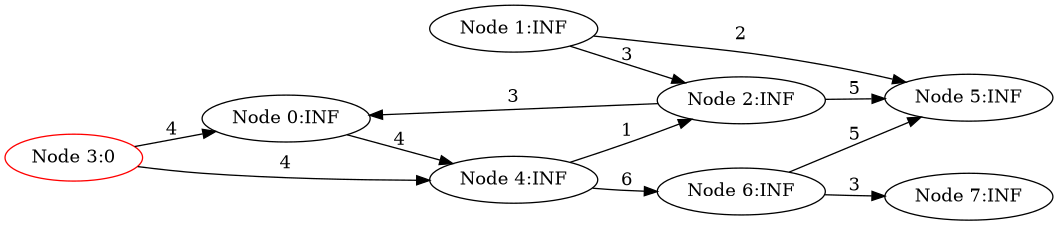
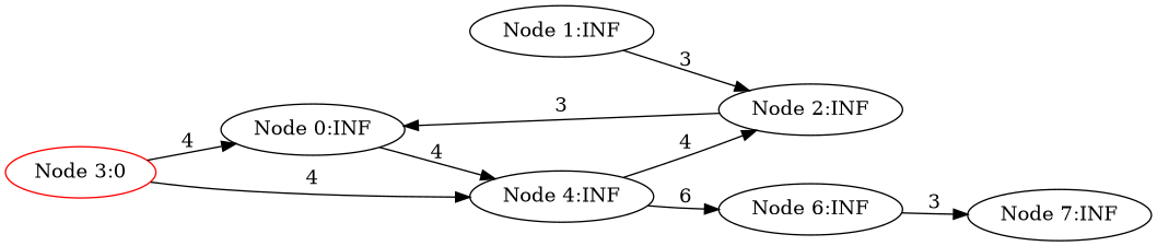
  digraph {
    rankdir=LR
    "Node 0:INF"
    "Node 4:INF"
    "Node 2:INF"
-   "Node 5:INF"
    "Node 6:INF"
    "Node 7:INF"
    "Node 1:INF"
    "Node 3:0" [color=red]
    "Node 0:INF" -> "Node 4:INF" [label=4]
-   "Node 4:INF" -> "Node 2:INF" [label=1]
+   "Node 4:INF" -> "Node 2:INF" [label=4]
    "Node 4:INF" -> "Node 6:INF" [label=6]
    "Node 2:INF" -> "Node 0:INF" [label=3]
-   "Node 2:INF" -> "Node 5:INF" [label=5]
-   "Node 6:INF" -> "Node 5:INF" [label=5]
    "Node 6:INF" -> "Node 7:INF" [label=3]
    "Node 1:INF" -> "Node 2:INF" [label=3]
-   "Node 1:INF" -> "Node 5:INF" [label=2]
    "Node 3:0" -> "Node 0:INF" [label=4]
    "Node 3:0" -> "Node 4:INF" [label=4]
  }
